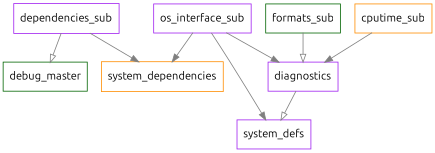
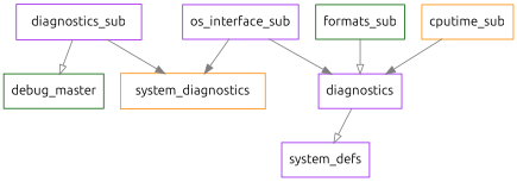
  digraph {
    concentrate=true
    fontname=Ubuntu
    splines=true
    node [color=purple fillcolor=white fontname=Ubuntu shape=record style=filled]
    edge [arrowhead=normal color=gray50 fontname=Ubuntu]
    debug_master [color=darkgreen]
-   diagnostics_sub [label=dependencies_sub]
-   system_dependencies [color=darkorange]
+   diagnostics_sub
+   system_dependencies [color=darkorange label=system_diagnostics]
    os_interface_sub
    diagnostics
    system_defs
    formats_sub [color=darkgreen]
    cputime_sub [color=darkorange]
    diagnostics_sub -> debug_master [arrowhead=onormal]
    diagnostics_sub -> system_dependencies
    os_interface_sub -> system_dependencies
    os_interface_sub -> diagnostics
-   os_interface_sub -> system_defs
    diagnostics -> system_defs [arrowhead=onormal]
    formats_sub -> diagnostics [arrowhead=onormal]
    cputime_sub -> diagnostics
  }
